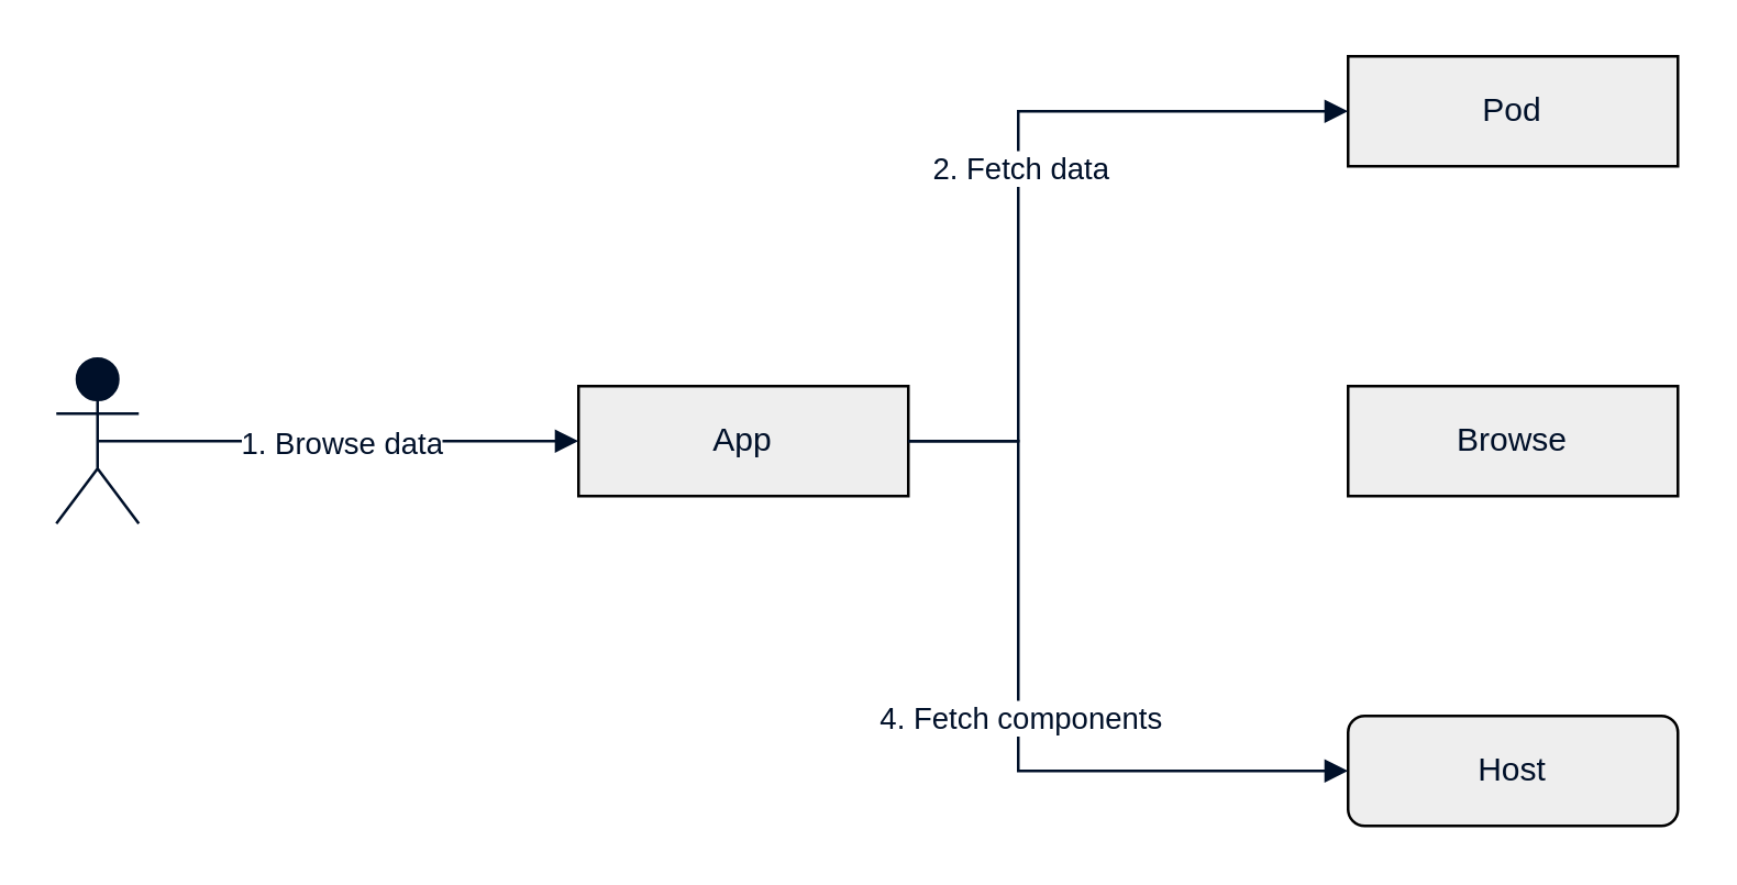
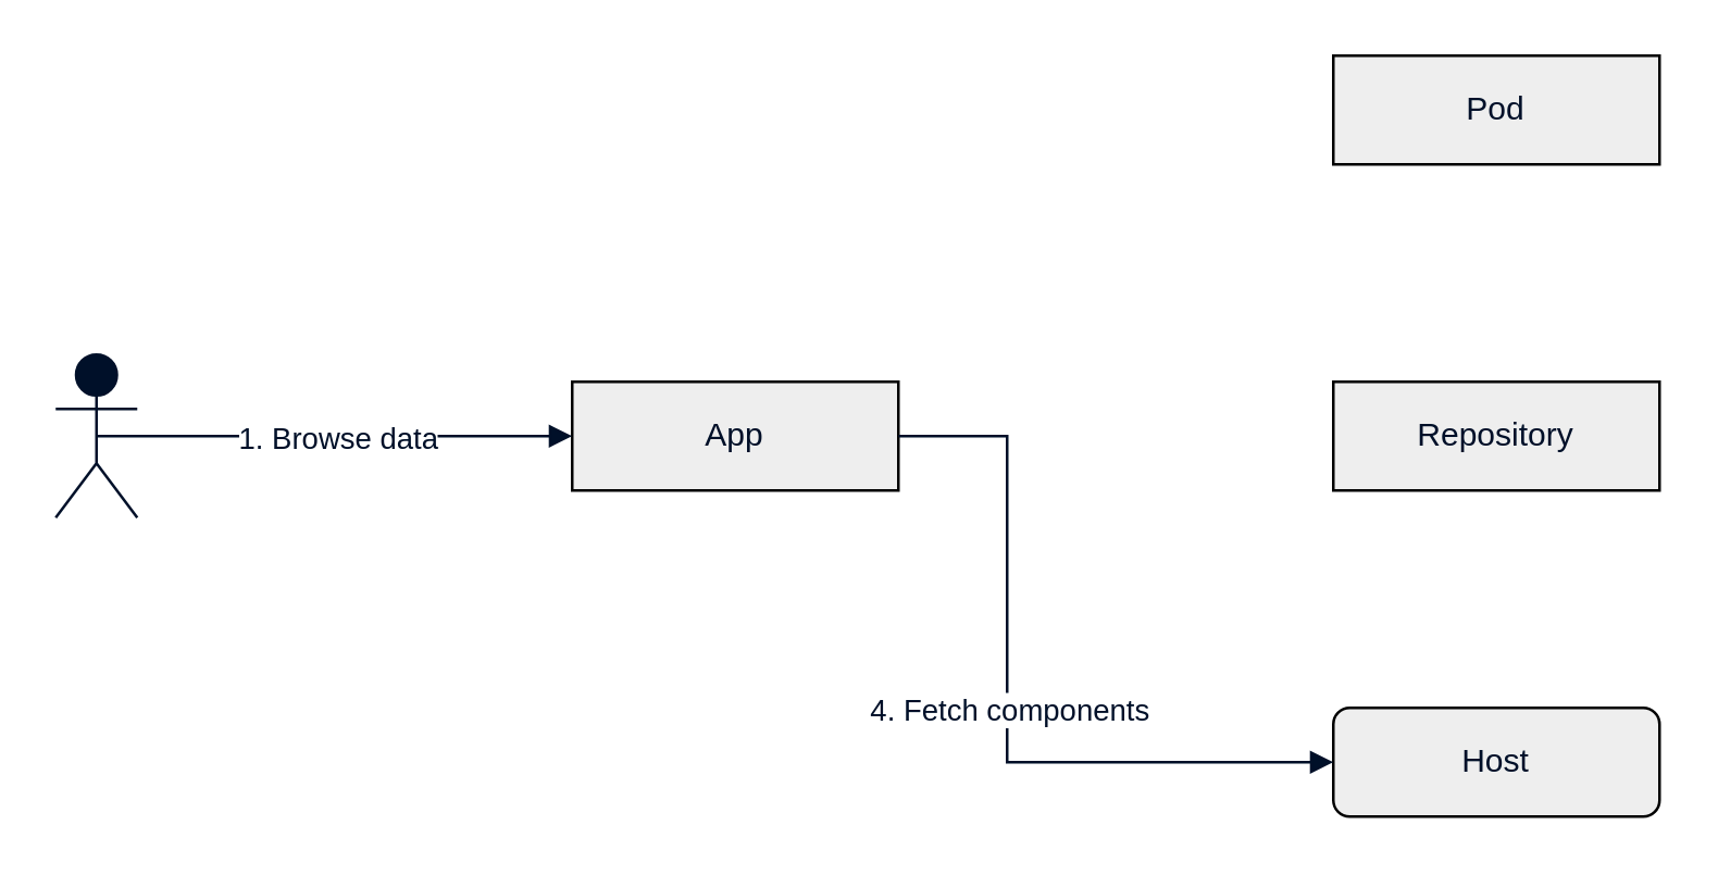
  <mxCell id="0" />
  <mxCell id="1" parent="0" />
  <mxCell id="2" value="App" style="rounded=0;whiteSpace=wrap;html=1;fillColor=#EEEEEE;fontColor=#001029;fontFamily=Helvetica;" parent="1" vertex="1"><mxGeometry x="210" y="140" width="120" height="40" as="geometry" /></mxCell>
  <mxCell id="3" value="Host" style="whiteSpace=wrap;html=1;fillColor=#EEEEEE;fontColor=#001029;fontFamily=Helvetica;rounded=1;" parent="1" vertex="1"><mxGeometry x="490" y="260" width="120" height="40" as="geometry" /></mxCell>
- <mxCell id="4" value="Browse" style="rounded=0;whiteSpace=wrap;html=1;fillColor=#EEEEEE;fontColor=#001029;fontFamily=Helvetica;" parent="1" vertex="1"><mxGeometry x="490" y="140" width="120" height="40" as="geometry" /></mxCell>
+ <mxCell id="4" value="Repository" style="rounded=0;whiteSpace=wrap;html=1;fillColor=#EEEEEE;fontColor=#001029;fontFamily=Helvetica;" parent="1" vertex="1"><mxGeometry x="490" y="140" width="120" height="40" as="geometry" /></mxCell>
  <mxCell id="5" value="Pod" style="rounded=0;whiteSpace=wrap;html=1;fillColor=#EEEEEE;fontColor=#001029;fontFamily=Helvetica;" parent="1" vertex="1"><mxGeometry x="490" y="20" width="120" height="40" as="geometry" /></mxCell>
  <mxCell id="6" value="" style="shape=umlActor;verticalLabelPosition=bottom;verticalAlign=top;html=1;outlineConnect=0;rounded=0;fontFamily=Fira Sans;fontSource=https%3A%2F%2Ffonts.googleapis.com%2Fcss%3Ffamily%3DFira%2BSans;fontColor=#001029;fillColor=#001029;strokeColor=#001029;" parent="1" vertex="1"><mxGeometry x="20" y="130" width="30" height="60" as="geometry" /></mxCell>
  <mxCell id="7" value="" style="endArrow=block;html=1;exitX=0.5;exitY=0.5;exitDx=0;exitDy=0;exitPerimeter=0;strokeColor=#001029;labelBackgroundColor=#ffffff;fontColor=#001029;rounded=0;endFill=1;" parent="1" source="6" target="2" edge="1"><mxGeometry relative="1" as="geometry"><mxPoint x="220" y="240" as="sourcePoint" /><mxPoint x="320" y="240" as="targetPoint" /></mxGeometry></mxCell>
  <mxCell id="8" value="1. Browse data" style="edgeLabel;resizable=0;html=1;align=center;verticalAlign=middle;fontColor=#001029;labelBackgroundColor=#FFFFFF;fontFamily=Helvetica;" parent="7" connectable="0" vertex="1"><mxGeometry relative="1" as="geometry" /></mxCell>
- <mxCell id="9" value="" style="endArrow=block;html=1;exitX=1;exitY=0.5;exitDx=0;exitDy=0;strokeColor=#001029;labelBackgroundColor=#FFFFFF;fontColor=#001029;entryX=0;entryY=0.5;entryDx=0;entryDy=0;rounded=0;endFill=1;fontFamily=Helvetica;" parent="1" source="2" target="5" edge="1"><mxGeometry relative="1" as="geometry"><mxPoint x="125" y="170" as="sourcePoint" /><mxPoint x="220" y="170" as="targetPoint" /><Array as="points"><mxPoint x="370" y="160" /><mxPoint x="370" y="40" /></Array></mxGeometry></mxCell>
- <mxCell id="10" value="2. Fetch data" style="edgeLabel;resizable=0;html=1;align=center;verticalAlign=middle;fontColor=#001029;labelBackgroundColor=#FFFFFF;" parent="9" connectable="0" vertex="1"><mxGeometry relative="1" as="geometry" /></mxCell>
  <mxCell id="11" value="" style="endArrow=block;html=1;exitX=1;exitY=0.5;exitDx=0;exitDy=0;strokeColor=#001029;labelBackgroundColor=#FFFFFF;fontColor=#001029;rounded=0;endFill=1;entryX=0;entryY=0.5;entryDx=0;entryDy=0;fontFamily=Helvetica;" parent="1" source="2" target="3" edge="1"><mxGeometry relative="1" as="geometry"><mxPoint x="125" y="170" as="sourcePoint" /><mxPoint x="220" y="170" as="targetPoint" /><Array as="points"><mxPoint x="370" y="160" /><mxPoint x="370" y="280" /></Array></mxGeometry></mxCell>
  <mxCell id="12" value="4. Fetch components" style="edgeLabel;resizable=0;html=1;align=center;verticalAlign=middle;fontColor=#001029;labelBackgroundColor=#FFFFFF;" parent="11" connectable="0" vertex="1"><mxGeometry relative="1" as="geometry" /></mxCell>
